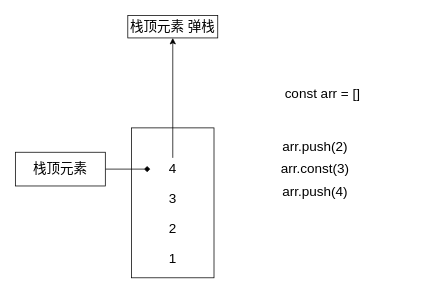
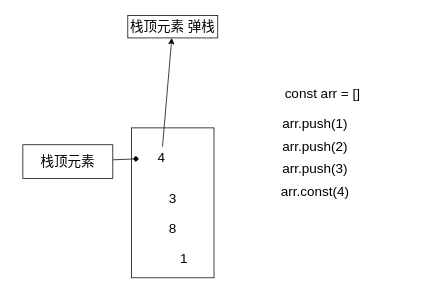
  <mxCell id="0" />
  <mxCell id="1" parent="0" />
  <mxCell id="2" value="" style="rounded=0;whiteSpace=wrap;html=1;" vertex="1" parent="1"><mxGeometry x="175" y="170" width="110" height="200" as="geometry" /></mxCell>
  <mxCell id="3" value="&lt;font style=&quot;font-size: 18px&quot;&gt;const arr = []&lt;/font&gt;" style="text;html=1;strokeColor=none;fillColor=none;align=center;verticalAlign=middle;whiteSpace=wrap;rounded=0;" vertex="1" parent="1"><mxGeometry x="295" y="110" width="270" height="30" as="geometry" /></mxCell>
- <mxCell id="4" value="1" style="text;html=1;strokeColor=none;fillColor=none;align=center;verticalAlign=middle;whiteSpace=wrap;rounded=0;fontSize=18;" vertex="1" parent="1"><mxGeometry x="200" y="330" width="60" height="30" as="geometry" /></mxCell>
- <mxCell id="5" value="2" style="text;html=1;strokeColor=none;fillColor=none;align=center;verticalAlign=middle;whiteSpace=wrap;rounded=0;fontSize=18;" vertex="1" parent="1"><mxGeometry x="200" y="290" width="60" height="30" as="geometry" /></mxCell>
+ <mxCell id="4" value="1" style="text;html=1;strokeColor=none;fillColor=none;align=center;verticalAlign=middle;whiteSpace=wrap;rounded=0;fontSize=18;" vertex="1" parent="1"><mxGeometry x="215" y="330" width="60" height="30" as="geometry" /></mxCell>
+ <mxCell id="5" value="8" style="text;html=1;strokeColor=none;fillColor=none;align=center;verticalAlign=middle;whiteSpace=wrap;rounded=0;fontSize=18;" vertex="1" parent="1"><mxGeometry x="200" y="290" width="60" height="30" as="geometry" /></mxCell>
  <mxCell id="6" value="3" style="text;html=1;strokeColor=none;fillColor=none;align=center;verticalAlign=middle;whiteSpace=wrap;rounded=0;fontSize=18;" vertex="1" parent="1"><mxGeometry x="200" y="250" width="60" height="30" as="geometry" /></mxCell>
  <mxCell id="7" value="" style="edgeStyle=none;html=1;fontSize=18;" edge="1" parent="1" source="8" target="15"><mxGeometry relative="1" as="geometry" /></mxCell>
- <mxCell id="8" value="4" style="text;html=1;strokeColor=none;fillColor=none;align=center;verticalAlign=middle;whiteSpace=wrap;rounded=0;fontSize=18;" vertex="1" parent="1"><mxGeometry x="200" y="210" width="60" height="30" as="geometry" /></mxCell>
+ <mxCell id="8" value="4" style="text;html=1;strokeColor=none;fillColor=none;align=center;verticalAlign=middle;whiteSpace=wrap;rounded=0;fontSize=18;" vertex="1" parent="1"><mxGeometry x="185" y="195" width="60" height="30" as="geometry" /></mxCell>
+ <mxCell id="9" value="&lt;font style=&quot;font-size: 18px&quot;&gt;arr.push(1)&lt;/font&gt;" style="text;html=1;strokeColor=none;fillColor=none;align=center;verticalAlign=middle;whiteSpace=wrap;rounded=0;" vertex="1" parent="1"><mxGeometry x="285" y="150" width="270" height="30" as="geometry" /></mxCell>
  <mxCell id="10" value="&lt;font style=&quot;font-size: 18px&quot;&gt;arr.push(2)&lt;/font&gt;" style="text;html=1;strokeColor=none;fillColor=none;align=center;verticalAlign=middle;whiteSpace=wrap;rounded=0;" vertex="1" parent="1"><mxGeometry x="285" y="180" width="270" height="30" as="geometry" /></mxCell>
- <mxCell id="11" value="&lt;font style=&quot;font-size: 18px&quot;&gt;arr.const(3)&lt;/font&gt;" style="text;html=1;strokeColor=none;fillColor=none;align=center;verticalAlign=middle;whiteSpace=wrap;rounded=0;" vertex="1" parent="1"><mxGeometry x="285" y="210" width="270" height="30" as="geometry" /></mxCell>
- <mxCell id="12" value="&lt;font style=&quot;font-size: 18px&quot;&gt;arr.push(4)&lt;/font&gt;" style="text;html=1;strokeColor=none;fillColor=none;align=center;verticalAlign=middle;whiteSpace=wrap;rounded=0;" vertex="1" parent="1"><mxGeometry x="285" y="240" width="270" height="30" as="geometry" /></mxCell>
+ <mxCell id="11" value="&lt;font style=&quot;font-size: 18px&quot;&gt;arr.push(3)&lt;/font&gt;" style="text;html=1;strokeColor=none;fillColor=none;align=center;verticalAlign=middle;whiteSpace=wrap;rounded=0;" vertex="1" parent="1"><mxGeometry x="285" y="210" width="270" height="30" as="geometry" /></mxCell>
+ <mxCell id="12" value="&lt;font style=&quot;font-size: 18px&quot;&gt;arr.const(4)&lt;/font&gt;" style="text;html=1;strokeColor=none;fillColor=none;align=center;verticalAlign=middle;whiteSpace=wrap;rounded=0;" vertex="1" parent="1"><mxGeometry x="285" y="240" width="270" height="30" as="geometry" /></mxCell>
  <mxCell id="13" value="" style="edgeStyle=none;html=1;fontSize=18;endArrow=diamond;" edge="1" parent="1" source="14" target="8"><mxGeometry relative="1" as="geometry" /></mxCell>
- <mxCell id="14" value="栈顶元素" style="rounded=0;whiteSpace=wrap;html=1;fontSize=18;" vertex="1" parent="1"><mxGeometry x="20" y="202.5" width="120" height="45" as="geometry" /></mxCell>
+ <mxCell id="14" value="栈顶元素" style="rounded=0;whiteSpace=wrap;html=1;fontSize=18;" vertex="1" parent="1"><mxGeometry x="30" y="192.5" width="120" height="45" as="geometry" /></mxCell>
  <mxCell id="15" value="栈顶元素 弹栈" style="whiteSpace=wrap;html=1;fontSize=18;" vertex="1" parent="1"><mxGeometry x="170" y="20" width="120" height="30" as="geometry" /></mxCell>
